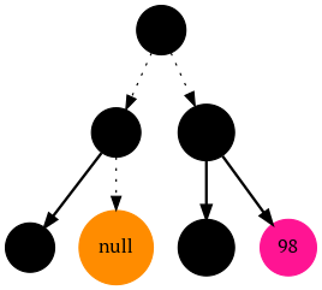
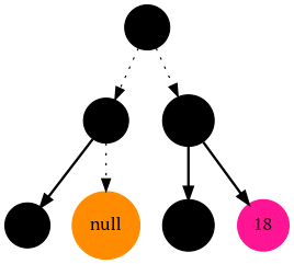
  digraph {
    fontname="PT Serif"
    node [color=black shape=circle style=filled fontname="PT Serif"]
    edge [style=dotted fontname="PT Serif"]
    7
    5
    15
    3
    null [color=darkorange]
    12
-   18 [color=deeppink label=98]
+   18 [color=deeppink]
    7 -> 5
    7 -> 15
    5 -> 3 [style=bold]
    5 -> null
    15 -> 12 [style=bold]
    15 -> 18 [style=bold]
  }
